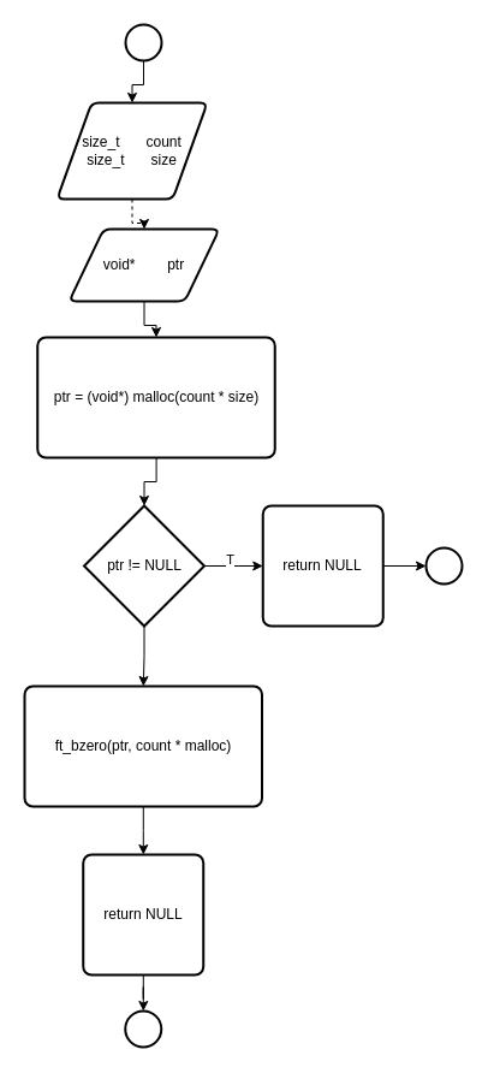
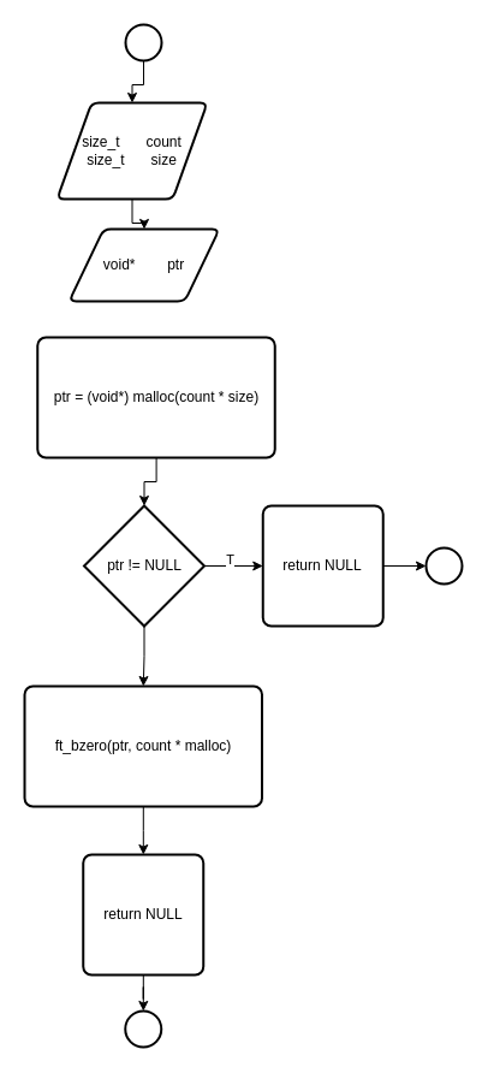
  <mxCell id="0" />
  <mxCell id="1" parent="0" />
  <mxCell id="2" value="" style="edgeStyle=orthogonalEdgeStyle;rounded=0;orthogonalLoop=1;jettySize=auto;html=1;" edge="1" parent="1" source="3" target="5"><mxGeometry relative="1" as="geometry" /></mxCell>
  <mxCell id="3" value="" style="strokeWidth=2;html=1;shape=mxgraph.flowchart.start_2;whiteSpace=wrap;" vertex="1" parent="1"><mxGeometry x="104" y="20" width="30" height="30" as="geometry" /></mxCell>
- <mxCell id="4" value="" style="edgeStyle=orthogonalEdgeStyle;rounded=0;orthogonalLoop=1;jettySize=auto;html=1;dashed=1;" edge="1" parent="1" source="5" target="7"><mxGeometry relative="1" as="geometry" /></mxCell>
+ <mxCell id="4" value="" style="edgeStyle=orthogonalEdgeStyle;rounded=0;orthogonalLoop=1;jettySize=auto;html=1;" edge="1" parent="1" source="5" target="7"><mxGeometry relative="1" as="geometry" /></mxCell>
  <mxCell id="5" value="size_t&lt;span style=&quot;white-space: pre;&quot;&gt;&#09;&lt;/span&gt;count&lt;div&gt;size_t&lt;span style=&quot;white-space: pre;&quot;&gt;&#09;&lt;/span&gt;size&lt;/div&gt;" style="shape=parallelogram;html=1;strokeWidth=2;perimeter=parallelogramPerimeter;whiteSpace=wrap;rounded=1;arcSize=12;size=0.23;" vertex="1" parent="1"><mxGeometry x="47" y="85" width="125" height="80" as="geometry" /></mxCell>
- <mxCell id="6" style="edgeStyle=orthogonalEdgeStyle;rounded=0;orthogonalLoop=1;jettySize=auto;html=1;entryX=0.5;entryY=0;entryDx=0;entryDy=0;" edge="1" parent="1" source="7" target="9"><mxGeometry relative="1" as="geometry" /></mxCell>
  <mxCell id="7" value="void*&lt;span style=&quot;white-space: pre;&quot;&gt;&#09;&lt;/span&gt;ptr" style="shape=parallelogram;html=1;strokeWidth=2;perimeter=parallelogramPerimeter;whiteSpace=wrap;rounded=1;arcSize=12;size=0.23;" vertex="1" parent="1"><mxGeometry x="57" y="190" width="125" height="60" as="geometry" /></mxCell>
  <mxCell id="8" value="" style="edgeStyle=orthogonalEdgeStyle;rounded=0;orthogonalLoop=1;jettySize=auto;html=1;" edge="1" parent="1" source="9" target="13"><mxGeometry relative="1" as="geometry" /></mxCell>
  <mxCell id="9" value="ptr = (void*) malloc(count * size)" style="rounded=1;whiteSpace=wrap;html=1;absoluteArcSize=1;arcSize=14;strokeWidth=2;" vertex="1" parent="1"><mxGeometry x="30.75" y="280" width="197.5" height="100" as="geometry" /></mxCell>
  <mxCell id="10" value="" style="edgeStyle=orthogonalEdgeStyle;rounded=0;orthogonalLoop=1;jettySize=auto;html=1;" edge="1" parent="1" source="13" target="16"><mxGeometry relative="1" as="geometry" /></mxCell>
  <mxCell id="11" value="T" style="edgeLabel;html=1;align=center;verticalAlign=middle;resizable=0;points=[];" vertex="1" connectable="0" parent="10"><mxGeometry x="-0.159" y="6" relative="1" as="geometry"><mxPoint x="1" as="offset" /></mxGeometry></mxCell>
  <mxCell id="12" value="" style="edgeStyle=orthogonalEdgeStyle;rounded=0;orthogonalLoop=1;jettySize=auto;html=1;" edge="1" parent="1" source="13" target="18"><mxGeometry relative="1" as="geometry" /></mxCell>
  <mxCell id="13" value="ptr != NULL" style="strokeWidth=2;html=1;shape=mxgraph.flowchart.decision;whiteSpace=wrap;" vertex="1" parent="1"><mxGeometry x="69.5" y="420" width="100" height="100" as="geometry" /></mxCell>
  <mxCell id="14" value="" style="strokeWidth=2;html=1;shape=mxgraph.flowchart.start_2;whiteSpace=wrap;" vertex="1" parent="1"><mxGeometry x="354" y="455" width="30" height="30" as="geometry" /></mxCell>
  <mxCell id="15" value="" style="edgeStyle=orthogonalEdgeStyle;rounded=0;orthogonalLoop=1;jettySize=auto;html=1;" edge="1" parent="1" source="16" target="14"><mxGeometry relative="1" as="geometry" /></mxCell>
  <mxCell id="16" value="return NULL" style="rounded=1;whiteSpace=wrap;html=1;absoluteArcSize=1;arcSize=14;strokeWidth=2;" vertex="1" parent="1"><mxGeometry x="218.25" y="420" width="100" height="100" as="geometry" /></mxCell>
  <mxCell id="17" value="" style="edgeStyle=orthogonalEdgeStyle;rounded=0;orthogonalLoop=1;jettySize=auto;html=1;" edge="1" parent="1" source="18" target="20"><mxGeometry relative="1" as="geometry" /></mxCell>
  <mxCell id="18" value="ft_bzero(ptr, count * malloc)" style="rounded=1;whiteSpace=wrap;html=1;absoluteArcSize=1;arcSize=14;strokeWidth=2;" vertex="1" parent="1"><mxGeometry x="20" y="570" width="197.5" height="100" as="geometry" /></mxCell>
  <mxCell id="19" value="" style="edgeStyle=orthogonalEdgeStyle;rounded=0;orthogonalLoop=1;jettySize=auto;html=1;" edge="1" parent="1" source="20" target="21"><mxGeometry relative="1" as="geometry" /></mxCell>
  <mxCell id="20" value="return NULL" style="rounded=1;whiteSpace=wrap;html=1;absoluteArcSize=1;arcSize=14;strokeWidth=2;" vertex="1" parent="1"><mxGeometry x="68.75" y="710" width="100" height="100" as="geometry" /></mxCell>
  <mxCell id="21" value="" style="strokeWidth=2;html=1;shape=mxgraph.flowchart.start_2;whiteSpace=wrap;" vertex="1" parent="1"><mxGeometry x="103.75" y="840" width="30" height="30" as="geometry" /></mxCell>
